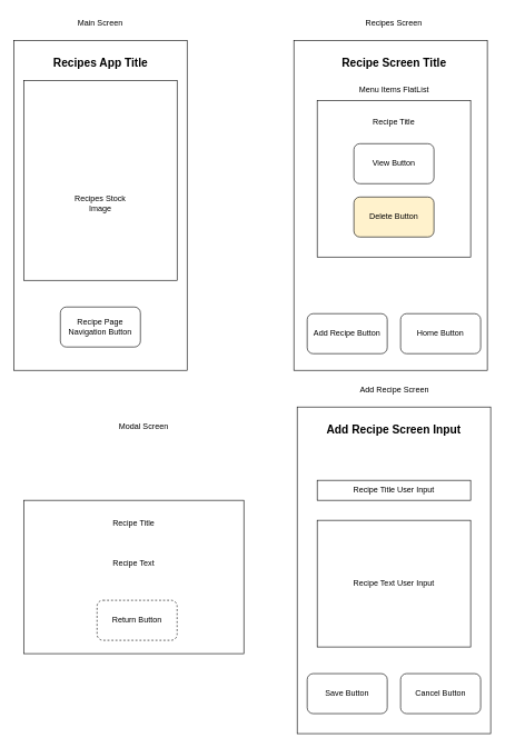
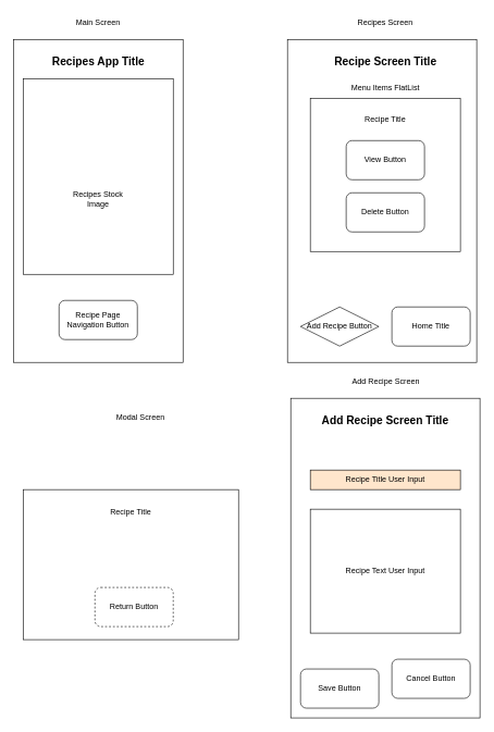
  <mxCell id="0" />
  <mxCell id="1" parent="0" />
  <mxCell id="2" value="" style="rounded=0;whiteSpace=wrap;html=1;" vertex="1" parent="1"><mxGeometry x="20" y="60" width="260" height="495" as="geometry" /></mxCell>
  <mxCell id="3" value="" style="rounded=0;whiteSpace=wrap;html=1;" vertex="1" parent="1"><mxGeometry x="35" y="120" width="230" height="300" as="geometry" /></mxCell>
  <mxCell id="4" value="Recipes Stock Image" style="text;html=1;align=center;verticalAlign=middle;whiteSpace=wrap;rounded=0;" vertex="1" parent="1"><mxGeometry x="105" y="275" width="90" height="60" as="geometry" /></mxCell>
  <mxCell id="5" value="&lt;b&gt;&lt;font style=&quot;font-size: 17px;&quot;&gt;Recipes App Title&lt;/font&gt;&lt;/b&gt;" style="text;html=1;align=center;verticalAlign=middle;whiteSpace=wrap;rounded=0;" vertex="1" parent="1"><mxGeometry x="57.5" y="80" width="185" height="30" as="geometry" /></mxCell>
  <mxCell id="6" value="Recipe Page Navigation Button" style="rounded=1;whiteSpace=wrap;html=1;" vertex="1" parent="1"><mxGeometry x="90" y="460" width="120" height="60" as="geometry" /></mxCell>
  <mxCell id="7" value="Main Screen" style="text;html=1;align=center;verticalAlign=middle;whiteSpace=wrap;rounded=0;" vertex="1" parent="1"><mxGeometry x="105" width="90" height="30" as="geometry" y="20" /></mxCell>
  <mxCell id="8" value="" style="rounded=0;whiteSpace=wrap;html=1;" vertex="1" parent="1"><mxGeometry x="440" y="60" width="290" height="495" as="geometry" /></mxCell>
  <mxCell id="9" value="" style="rounded=0;whiteSpace=wrap;html=1;" vertex="1" parent="1"><mxGeometry x="475" y="150" width="230" height="235" as="geometry" /></mxCell>
  <mxCell id="10" value="Menu Items FlatList" style="text;html=1;align=center;verticalAlign=middle;whiteSpace=wrap;rounded=0;" vertex="1" parent="1"><mxGeometry x="522.5" y="105" width="135" height="60" as="geometry" /></mxCell>
  <mxCell id="11" value="&lt;b&gt;&lt;font style=&quot;font-size: 17px;&quot;&gt;Recipe Screen Title&lt;/font&gt;&lt;/b&gt;" style="text;html=1;align=center;verticalAlign=middle;whiteSpace=wrap;rounded=0;" vertex="1" parent="1"><mxGeometry x="497.5" y="80" width="185" height="30" as="geometry" /></mxCell>
- <mxCell id="12" value="Home Button" style="rounded=1;whiteSpace=wrap;html=1;" vertex="1" parent="1"><mxGeometry x="600" y="470" width="120" height="60" as="geometry" /></mxCell>
+ <mxCell id="12" value="Home Title" style="rounded=1;whiteSpace=wrap;html=1;" vertex="1" parent="1"><mxGeometry x="600" y="470" width="120" height="60" as="geometry" /></mxCell>
  <mxCell id="13" value="Recipes Screen" style="text;html=1;align=center;verticalAlign=middle;whiteSpace=wrap;rounded=0;" vertex="1" parent="1"><mxGeometry x="545" width="90" height="30" as="geometry" y="20" /></mxCell>
  <mxCell id="14" value="Recipe Title" style="text;html=1;align=center;verticalAlign=middle;whiteSpace=wrap;rounded=0;" vertex="1" parent="1"><mxGeometry x="526.25" y="165" width="127.5" height="35" as="geometry" /></mxCell>
- <mxCell id="15" value="Add Recipe Button" style="rounded=1;whiteSpace=wrap;html=1;" vertex="1" parent="1"><mxGeometry x="460" y="470" width="120" height="60" as="geometry" /></mxCell>
+ <mxCell id="15" value="Add Recipe Button" style="rhombus;whiteSpace=wrap;html=1;" vertex="1" parent="1"><mxGeometry x="460" y="470" width="120" height="60" as="geometry" /></mxCell>
  <mxCell id="16" value="View Button" style="rounded=1;whiteSpace=wrap;html=1;" vertex="1" parent="1"><mxGeometry x="530" y="215" width="120" height="60" as="geometry" /></mxCell>
- <mxCell id="17" value="Delete Button" style="rounded=1;whiteSpace=wrap;html=1;fillColor=#fff2cc;" vertex="1" parent="1"><mxGeometry x="530" y="295" width="120" height="60" as="geometry" /></mxCell>
+ <mxCell id="17" value="Delete Button" style="rounded=1;whiteSpace=wrap;html=1;" vertex="1" parent="1"><mxGeometry x="530" y="295" width="120" height="60" as="geometry" /></mxCell>
  <mxCell id="18" value="" style="rounded=0;whiteSpace=wrap;html=1;" vertex="1" parent="1"><mxGeometry x="35" y="750" width="330" height="230" as="geometry" /></mxCell>
  <mxCell id="19" value="Modal Screen" style="text;html=1;align=center;verticalAlign=middle;whiteSpace=wrap;rounded=0;" vertex="1" parent="1"><mxGeometry x="170" y="625" width="90" height="30" as="geometry" /></mxCell>
  <mxCell id="20" value="Recipe Title" style="text;html=1;align=center;verticalAlign=middle;whiteSpace=wrap;rounded=0;" vertex="1" parent="1"><mxGeometry x="155" y="770" width="90" height="30" as="geometry" /></mxCell>
- <mxCell id="21" value="Recipe Text" style="text;html=1;align=center;verticalAlign=middle;whiteSpace=wrap;rounded=0;" vertex="1" parent="1"><mxGeometry x="155" y="830" width="90" height="30" as="geometry" /></mxCell>
  <mxCell id="22" value="Return Button" style="rounded=1;whiteSpace=wrap;html=1;dashed=1;" vertex="1" parent="1"><mxGeometry x="145" y="900" width="120" height="60" as="geometry" /></mxCell>
  <mxCell id="23" value="" style="rounded=0;whiteSpace=wrap;html=1;" vertex="1" parent="1"><mxGeometry x="445" y="610" width="290" height="490" as="geometry" /></mxCell>
- <mxCell id="24" value="&lt;b&gt;&lt;font style=&quot;font-size: 17px;&quot;&gt;Add Recipe Screen Input&lt;/font&gt;&lt;/b&gt;" style="text;html=1;align=center;verticalAlign=middle;whiteSpace=wrap;rounded=0;" vertex="1" parent="1"><mxGeometry x="481.25" y="630" width="217.5" height="30" as="geometry" /></mxCell>
+ <mxCell id="24" value="&lt;b&gt;&lt;font style=&quot;font-size: 17px;&quot;&gt;Add Recipe Screen Title&lt;/font&gt;&lt;/b&gt;" style="text;html=1;align=center;verticalAlign=middle;whiteSpace=wrap;rounded=0;" vertex="1" parent="1"><mxGeometry x="481.25" y="630" width="217.5" height="30" as="geometry" /></mxCell>
  <mxCell id="25" value="Cancel Button" style="rounded=1;whiteSpace=wrap;html=1;" vertex="1" parent="1"><mxGeometry x="600" y="1010" width="120" height="60" as="geometry" /></mxCell>
  <mxCell id="26" value="Add Recipe Screen" style="text;html=1;align=center;verticalAlign=middle;whiteSpace=wrap;rounded=0;" vertex="1" parent="1"><mxGeometry x="531.25" y="570" width="120" height="30" as="geometry" /></mxCell>
- <mxCell id="27" value="Save Button" style="rounded=1;whiteSpace=wrap;html=1;" vertex="1" parent="1"><mxGeometry x="460" y="1010" width="120" height="60" as="geometry" /></mxCell>
+ <mxCell id="27" value="Save Button" style="rounded=1;whiteSpace=wrap;html=1;" vertex="1" parent="1"><mxGeometry x="460" y="1025" width="120" height="60" as="geometry" /></mxCell>
  <mxCell id="28" value="Recipe Text User Input" style="rounded=0;whiteSpace=wrap;html=1;" vertex="1" parent="1"><mxGeometry x="475" y="780" width="230" height="190" as="geometry" /></mxCell>
- <mxCell id="29" value="Recipe Title User Input" style="rounded=0;whiteSpace=wrap;html=1;" vertex="1" parent="1"><mxGeometry x="475" y="720" width="230" height="30" as="geometry" /></mxCell>
+ <mxCell id="29" value="Recipe Title User Input" style="rounded=0;whiteSpace=wrap;html=1;fillColor=#ffe6cc;" vertex="1" parent="1"><mxGeometry x="475" y="720" width="230" height="30" as="geometry" /></mxCell>
